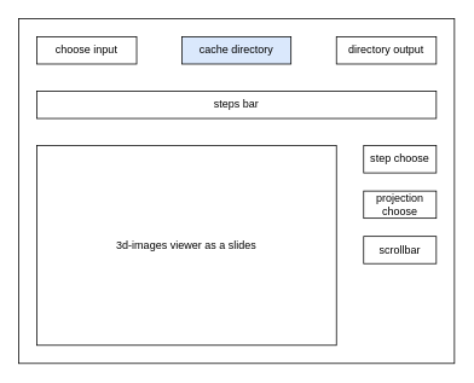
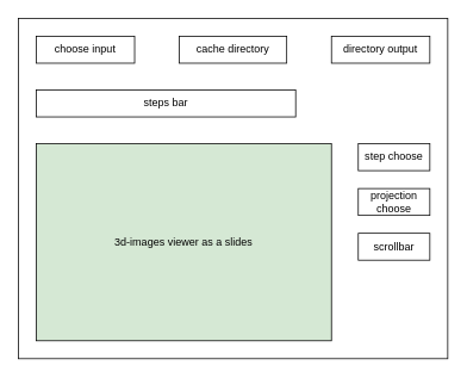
  <mxCell id="0" />
  <mxCell id="1" parent="0" />
  <mxCell id="2" value="" style="rounded=0;whiteSpace=wrap;html=1;" vertex="1" parent="1"><mxGeometry x="20" y="20" width="480" height="380" as="geometry" /></mxCell>
  <mxCell id="3" value="choose input" style="rounded=0;whiteSpace=wrap;html=1;" vertex="1" parent="1"><mxGeometry x="40" y="40" width="110" height="30" as="geometry" /></mxCell>
  <mxCell id="4" value="directory output" style="rounded=0;whiteSpace=wrap;html=1;" vertex="1" parent="1"><mxGeometry x="370" y="40" width="110" height="30" as="geometry" /></mxCell>
- <mxCell id="5" value="cache directory" style="rounded=0;whiteSpace=wrap;html=1;fillColor=#dae8fc;" vertex="1" parent="1"><mxGeometry x="200" y="40" width="120" height="30" as="geometry" /></mxCell>
- <mxCell id="6" value="steps bar" style="rounded=0;whiteSpace=wrap;html=1;" vertex="1" parent="1"><mxGeometry x="40" y="100" width="440" height="30" as="geometry" /></mxCell>
- <mxCell id="7" value="3d-images viewer as a slides" style="rounded=0;whiteSpace=wrap;html=1;" vertex="1" parent="1"><mxGeometry x="40" y="160" width="330" height="220" as="geometry" /></mxCell>
+ <mxCell id="5" value="cache directory" style="rounded=0;whiteSpace=wrap;html=1;" vertex="1" parent="1"><mxGeometry x="200" y="40" width="120" height="30" as="geometry" /></mxCell>
+ <mxCell id="6" value="steps bar" style="rounded=0;whiteSpace=wrap;html=1;" vertex="1" parent="1"><mxGeometry x="40" y="100" width="290" height="30" as="geometry" /></mxCell>
+ <mxCell id="7" value="3d-images viewer as a slides" style="rounded=0;whiteSpace=wrap;html=1;fillColor=#d5e8d4;" vertex="1" parent="1"><mxGeometry x="40" y="160" width="330" height="220" as="geometry" /></mxCell>
  <mxCell id="8" value="step choose" style="rounded=0;whiteSpace=wrap;html=1;" vertex="1" parent="1"><mxGeometry x="400" y="160" width="80" height="30" as="geometry" /></mxCell>
  <mxCell id="9" value="projection choose" style="rounded=0;whiteSpace=wrap;html=1;" vertex="1" parent="1"><mxGeometry x="400" y="210" width="80" height="30" as="geometry" /></mxCell>
  <mxCell id="10" value="scrollbar" style="rounded=0;whiteSpace=wrap;html=1;" vertex="1" parent="1"><mxGeometry x="400" y="260" width="80" height="30" as="geometry" /></mxCell>
